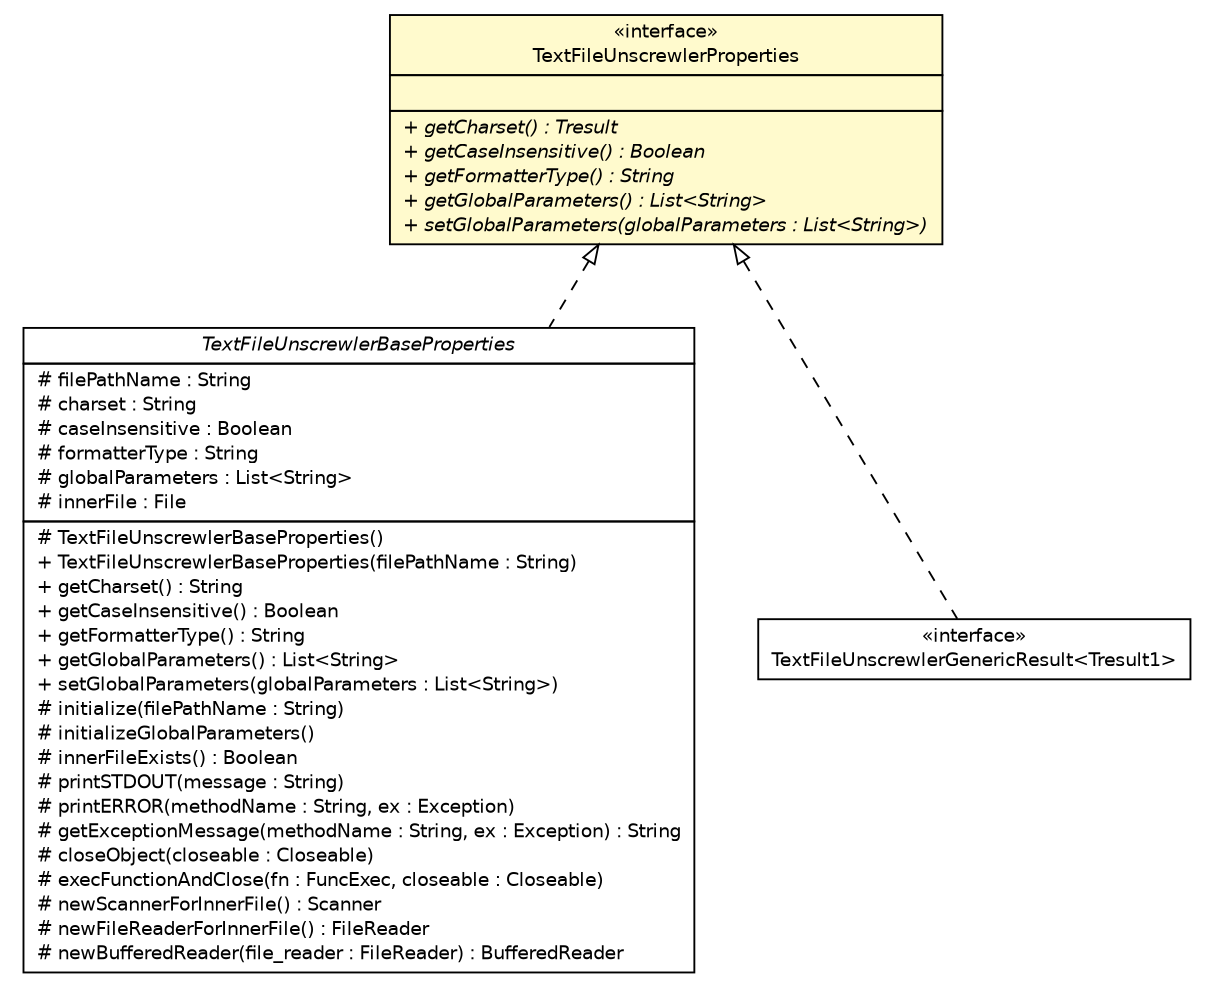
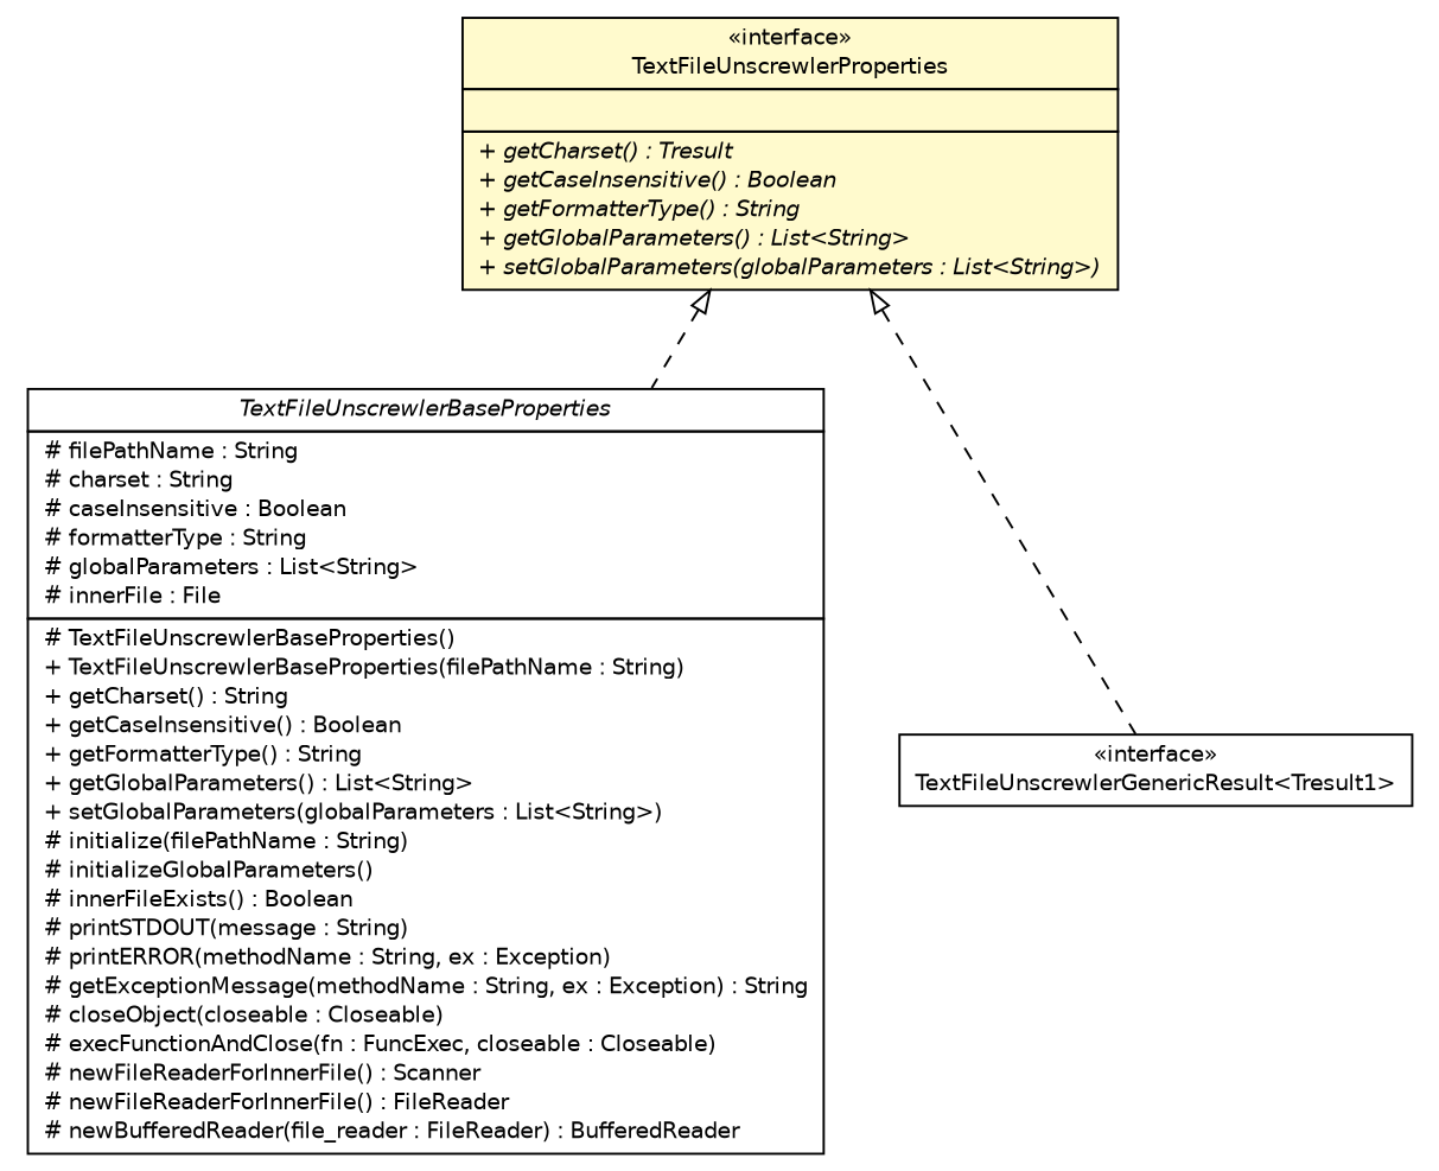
  digraph {
    nodesep=0.25
    ranksep=0.5
    node [fontcolor=black fontname=Helvetica fontsize=10.0 shape=plaintext]
    edge [arrowtail=empty dir=back fontname=Helvetica fontsize=10 headport=p labelfontname=Helvetica labelfontsize=10 style=dashed tailport=p]
-   n1 [label=<<table title="org.apache.clusterbr.proc.impbase.TextFileUnscrewlerBaseProperties" border="0" cellborder="1" cellspacing="0" cellpadding="2" port="p" href="../impbase/TextFileUnscrewlerBaseProperties.html"> 		<tr><td><table border="0" cellspacing="0" cellpadding="1"> <tr><td align="center" balign="center"><font face="Helvetica-Oblique"> TextFileUnscrewlerBaseProperties </font></td></tr> 		</table></td></tr> 		<tr><td><table border="0" cellspacing="0" cellpadding="1"> <tr><td align="left" balign="left"> # filePathName : String </td></tr> <tr><td align="left" balign="left"> # charset : String </td></tr> <tr><td align="left" balign="left"> # caseInsensitive : Boolean </td></tr> <tr><td align="left" balign="left"> # formatterType : String </td></tr> <tr><td align="left" balign="left"> # globalParameters : List&lt;String&gt; </td></tr> <tr><td align="left" balign="left"> # innerFile : File </td></tr> 		</table></td></tr> 		<tr><td><table border="0" cellspacing="0" cellpadding="1"> <tr><td align="left" balign="left"> # TextFileUnscrewlerBaseProperties() </td></tr> <tr><td align="left" balign="left"> + TextFileUnscrewlerBaseProperties(filePathName : String) </td></tr> <tr><td align="left" balign="left"> + getCharset() : String </td></tr> <tr><td align="left" balign="left"> + getCaseInsensitive() : Boolean </td></tr> <tr><td align="left" balign="left"> + getFormatterType() : String </td></tr> <tr><td align="left" balign="left"> + getGlobalParameters() : List&lt;String&gt; </td></tr> <tr><td align="left" balign="left"> + setGlobalParameters(globalParameters : List&lt;String&gt;) </td></tr> <tr><td align="left" balign="left"> # initialize(filePathName : String) </td></tr> <tr><td align="left" balign="left"> # initializeGlobalParameters() </td></tr> <tr><td align="left" balign="left"> # innerFileExists() : Boolean </td></tr> <tr><td align="left" balign="left"> # printSTDOUT(message : String) </td></tr> <tr><td align="left" balign="left"> # printERROR(methodName : String, ex : Exception) </td></tr> <tr><td align="left" balign="left"> # getExceptionMessage(methodName : String, ex : Exception) : String </td></tr> <tr><td align="left" balign="left"> # closeObject(closeable : Closeable) </td></tr> <tr><td align="left" balign="left"> # execFunctionAndClose(fn : FuncExec, closeable : Closeable) </td></tr> <tr><td align="left" balign="left"> # newScannerForInnerFile() : Scanner </td></tr> <tr><td align="left" balign="left"> # newFileReaderForInnerFile() : FileReader </td></tr> <tr><td align="left" balign="left"> # newBufferedReader(file_reader : FileReader) : BufferedReader </td></tr> 		</table></td></tr> 		</table>>]
+   n1 [label=<<table title="org.apache.clusterbr.proc.impbase.TextFileUnscrewlerBaseProperties" border="0" cellborder="1" cellspacing="0" cellpadding="2" port="p" href="../impbase/TextFileUnscrewlerBaseProperties.html"> 		<tr><td><table border="0" cellspacing="0" cellpadding="1"> <tr><td align="center" balign="center"><font face="Helvetica-Oblique"> TextFileUnscrewlerBaseProperties </font></td></tr> 		</table></td></tr> 		<tr><td><table border="0" cellspacing="0" cellpadding="1"> <tr><td align="left" balign="left"> # filePathName : String </td></tr> <tr><td align="left" balign="left"> # charset : String </td></tr> <tr><td align="left" balign="left"> # caseInsensitive : Boolean </td></tr> <tr><td align="left" balign="left"> # formatterType : String </td></tr> <tr><td align="left" balign="left"> # globalParameters : List&lt;String&gt; </td></tr> <tr><td align="left" balign="left"> # innerFile : File </td></tr> 		</table></td></tr> 		<tr><td><table border="0" cellspacing="0" cellpadding="1"> <tr><td align="left" balign="left"> # TextFileUnscrewlerBaseProperties() </td></tr> <tr><td align="left" balign="left"> + TextFileUnscrewlerBaseProperties(filePathName : String) </td></tr> <tr><td align="left" balign="left"> + getCharset() : String </td></tr> <tr><td align="left" balign="left"> + getCaseInsensitive() : Boolean </td></tr> <tr><td align="left" balign="left"> + getFormatterType() : String </td></tr> <tr><td align="left" balign="left"> + getGlobalParameters() : List&lt;String&gt; </td></tr> <tr><td align="left" balign="left"> + setGlobalParameters(globalParameters : List&lt;String&gt;) </td></tr> <tr><td align="left" balign="left"> # initialize(filePathName : String) </td></tr> <tr><td align="left" balign="left"> # initializeGlobalParameters() </td></tr> <tr><td align="left" balign="left"> # innerFileExists() : Boolean </td></tr> <tr><td align="left" balign="left"> # printSTDOUT(message : String) </td></tr> <tr><td align="left" balign="left"> # printERROR(methodName : String, ex : Exception) </td></tr> <tr><td align="left" balign="left"> # getExceptionMessage(methodName : String, ex : Exception) : String </td></tr> <tr><td align="left" balign="left"> # closeObject(closeable : Closeable) </td></tr> <tr><td align="left" balign="left"> # execFunctionAndClose(fn : FuncExec, closeable : Closeable) </td></tr> <tr><td align="left" balign="left"> # newFileReaderForInnerFile() : Scanner </td></tr> <tr><td align="left" balign="left"> # newFileReaderForInnerFile() : FileReader </td></tr> <tr><td align="left" balign="left"> # newBufferedReader(file_reader : FileReader) : BufferedReader </td></tr> 		</table></td></tr> 		</table>>]
    n2 [label=<<table title="org.apache.clusterbr.proc.ifc.TextFileUnscrewlerProperties" border="0" cellborder="1" cellspacing="0" cellpadding="2" port="p" bgcolor="lemonChiffon" href="./TextFileUnscrewlerProperties.html"> 		<tr><td><table border="0" cellspacing="0" cellpadding="1"> <tr><td align="center" balign="center"> &#171;interface&#187; </td></tr> <tr><td align="center" balign="center"> TextFileUnscrewlerProperties </td></tr> 		</table></td></tr> 		<tr><td><table border="0" cellspacing="0" cellpadding="1"> <tr><td align="left" balign="left">  </td></tr> 		</table></td></tr> 		<tr><td><table border="0" cellspacing="0" cellpadding="1"> <tr><td align="left" balign="left"><font face="Helvetica-Oblique" point-size="10.0"> + getCharset() : Tresult </font></td></tr> <tr><td align="left" balign="left"><font face="Helvetica-Oblique" point-size="10.0"> + getCaseInsensitive() : Boolean </font></td></tr> <tr><td align="left" balign="left"><font face="Helvetica-Oblique" point-size="10.0"> + getFormatterType() : String </font></td></tr> <tr><td align="left" balign="left"><font face="Helvetica-Oblique" point-size="10.0"> + getGlobalParameters() : List&lt;String&gt; </font></td></tr> <tr><td align="left" balign="left"><font face="Helvetica-Oblique" point-size="10.0"> + setGlobalParameters(globalParameters : List&lt;String&gt;) </font></td></tr> 		</table></td></tr> 		</table>>]
    n3 [label=<<table title="org.apache.clusterbr.proc.ifc.TextFileUnscrewlerGenericResult" border="0" cellborder="1" cellspacing="0" cellpadding="2" port="p" href="./TextFileUnscrewlerGenericResult.html"> 		<tr><td><table border="0" cellspacing="0" cellpadding="1"> <tr><td align="center" balign="center"> &#171;interface&#187; </td></tr> <tr><td align="center" balign="center"> TextFileUnscrewlerGenericResult&lt;Tresult1&gt; </td></tr> 		</table></td></tr> 		</table>>]
    n2 -> n1
    n2 -> n3
  }
